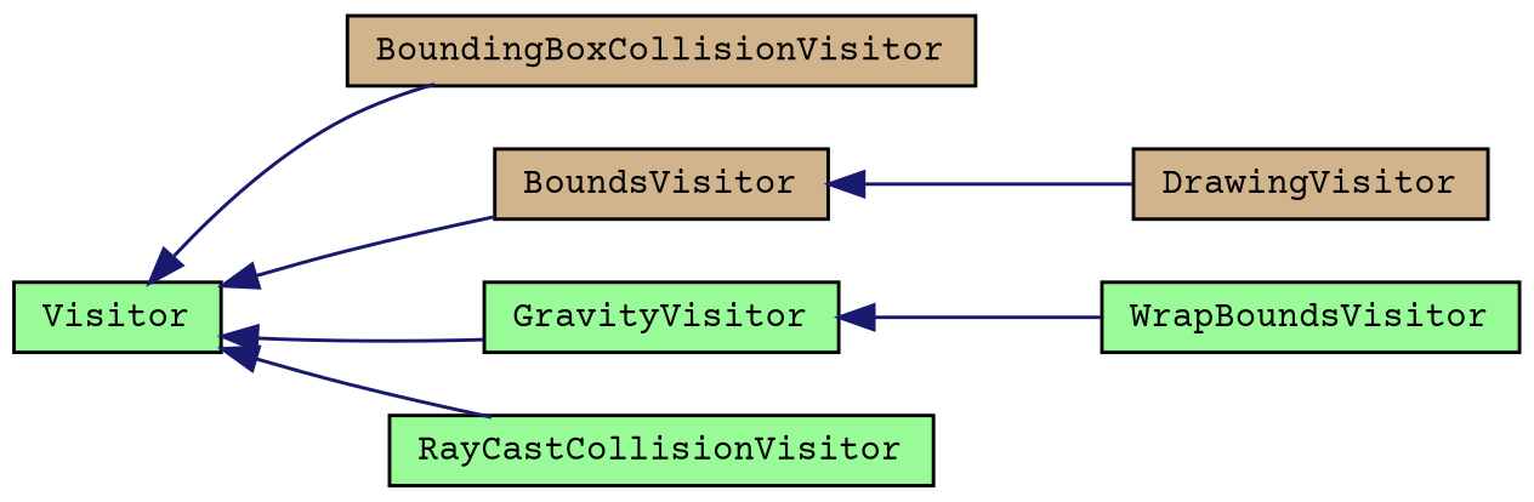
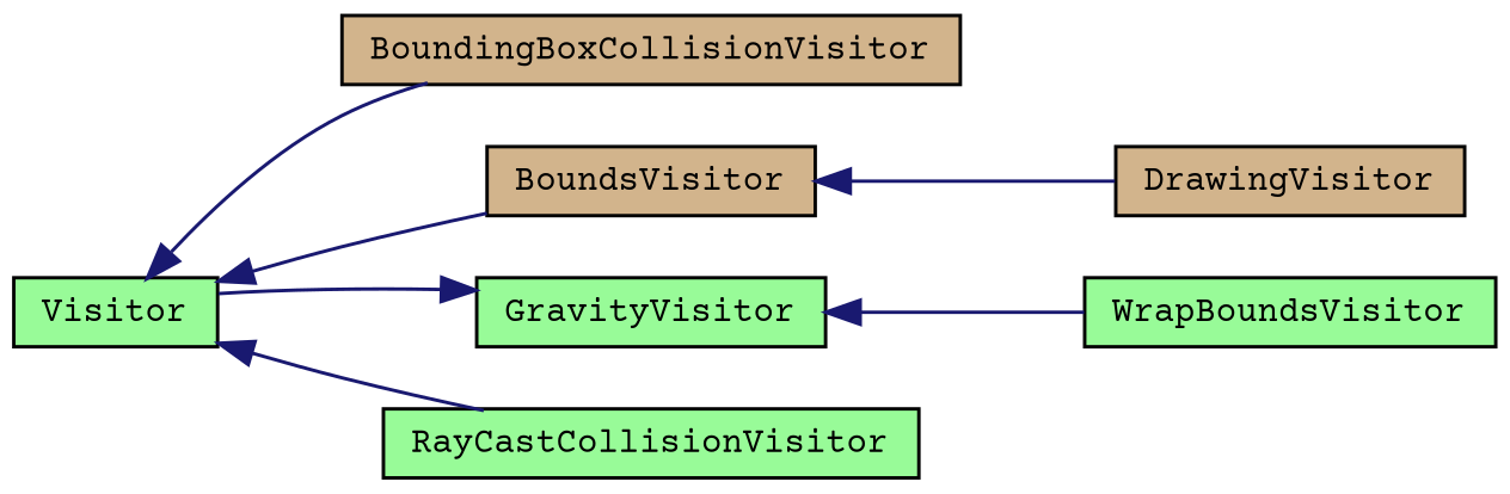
  digraph {
    fontname="Courier Prime"
    rankdir=LR
    node [color=black fillcolor=palegreen fontname="Courier Prime" fontsize=10 shape=record style=filled]
    edge [color=midnightblue dir=back fontname="Courier Prime" fontsize=10 labelfontname=Helvetica labelfontsize=10 style=solid]
    n1 [height=0.2 label=Visitor width=0.4]
    n2 [fillcolor=tan height=0.2 label=BoundingBoxCollisionVisitor width=0.4]
    n3 [fillcolor=tan height=0.2 label=BoundsVisitor width=0.4]
    n4 [height=0.2 label=GravityVisitor width=0.4]
    n5 [height=0.2 label=RayCastCollisionVisitor width=0.4]
    n6 [fillcolor=tan height=0.2 label=DrawingVisitor width=0.4]
    n7 [height=0.2 label=WrapBoundsVisitor width=0.4]
    n1 -> n2
    n1 -> n3
-   n1 -> n4
+   n4 -> n1
    n1 -> n5
    n3 -> n6
    n4 -> n7
  }
